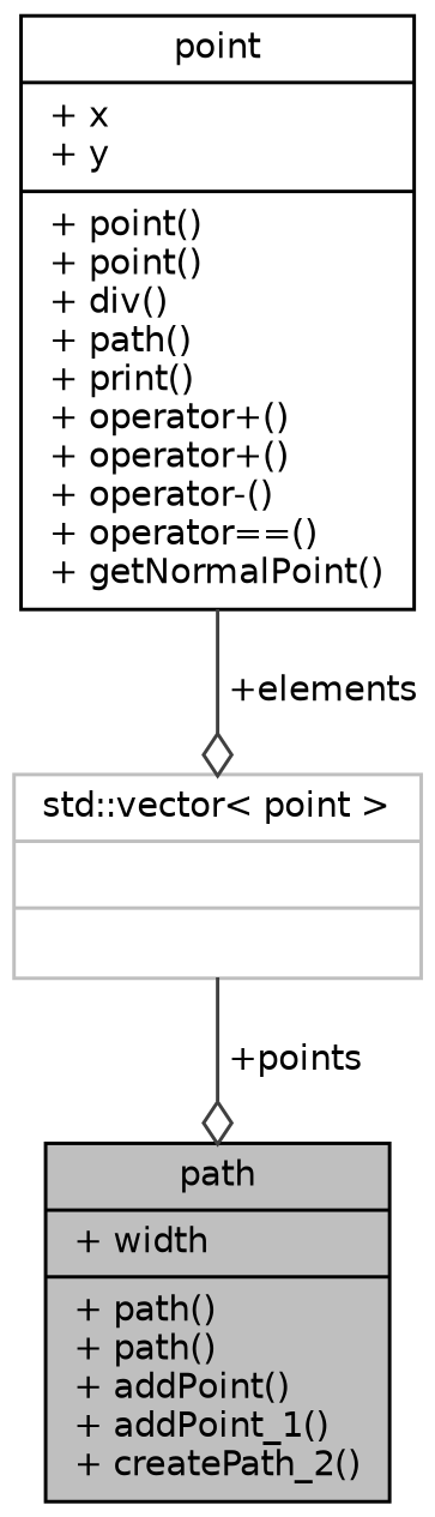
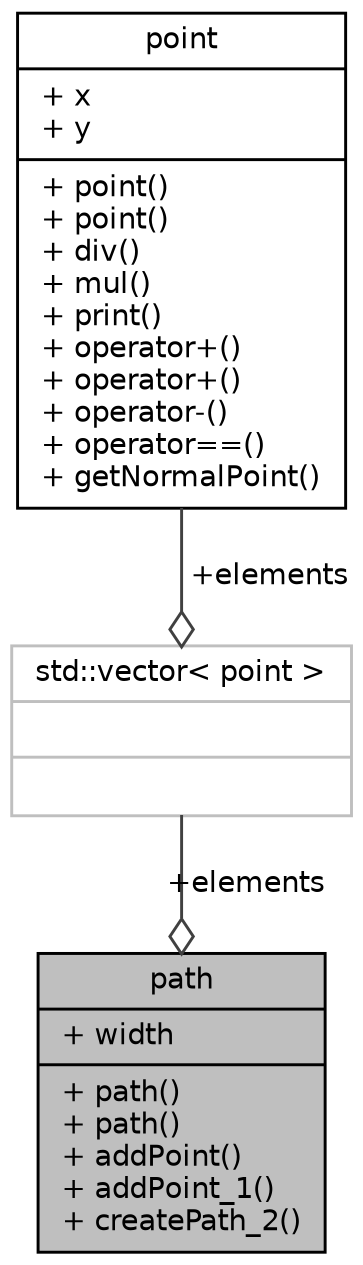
  digraph {
    node [color=black fillcolor=white fontname=Helvetica fontsize=10 shape=record style=filled]
    edge [arrowhead=odiamond color=grey25 fontname=Helvetica fontsize=10 labelfontname=Helvetica labelfontsize=10 style=solid]
    n1 [fillcolor=grey75 fontcolor=black height=0.2 label="{path\n|+ width\l|+ path()\l+ path()\l+ addPoint()\l+ addPoint_1()\l+ createPath_2()\l}" width=0.4]
    n2 [color=grey75 height=0.2 label="{std::vector\< point \>\n||}" width=0.4]
-   n3 [height=0.2 label="{point\n|+ x\l+ y\l|+ point()\l+ point()\l+ div()\l+ path()\l+ print()\l+ operator+()\l+ operator+()\l+ operator-()\l+ operator==()\l+ getNormalPoint()\l}" width=0.4]
-   n2 -> n1 [label=" +points"]
+   n3 [height=0.2 label="{point\n|+ x\l+ y\l|+ point()\l+ point()\l+ div()\l+ mul()\l+ print()\l+ operator+()\l+ operator+()\l+ operator-()\l+ operator==()\l+ getNormalPoint()\l}" width=0.4]
+   n2 -> n1 [label=" +elements"]
    n3 -> n2 [label=" +elements"]
  }
